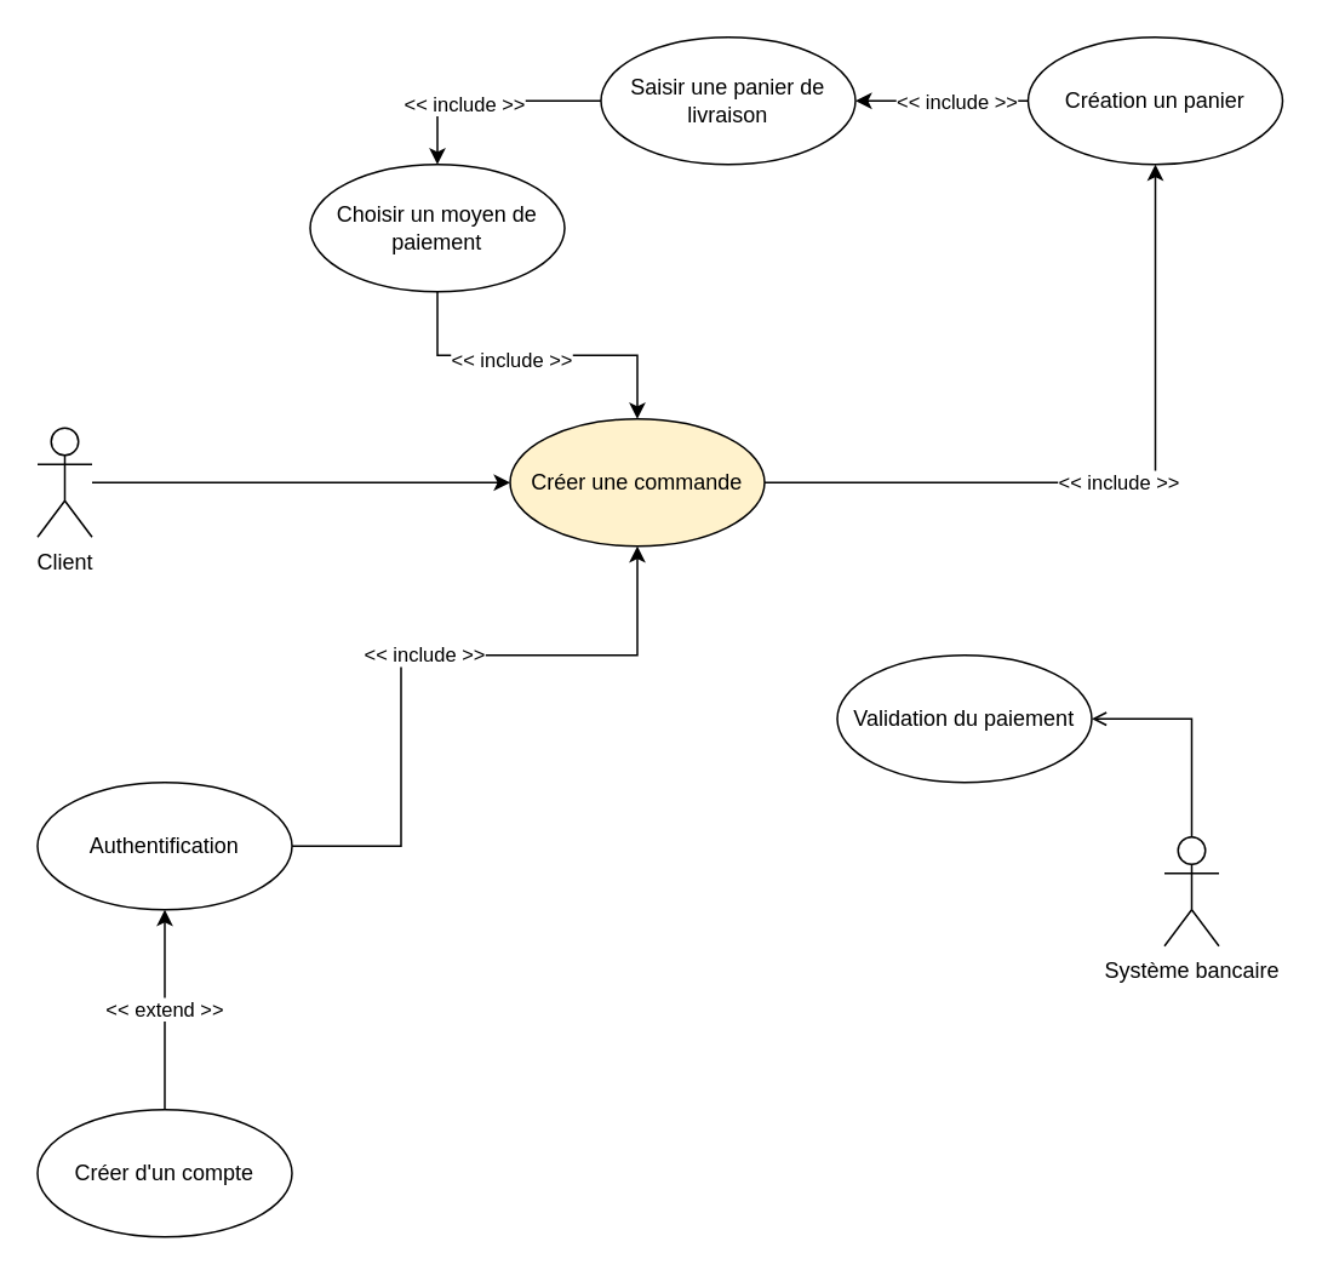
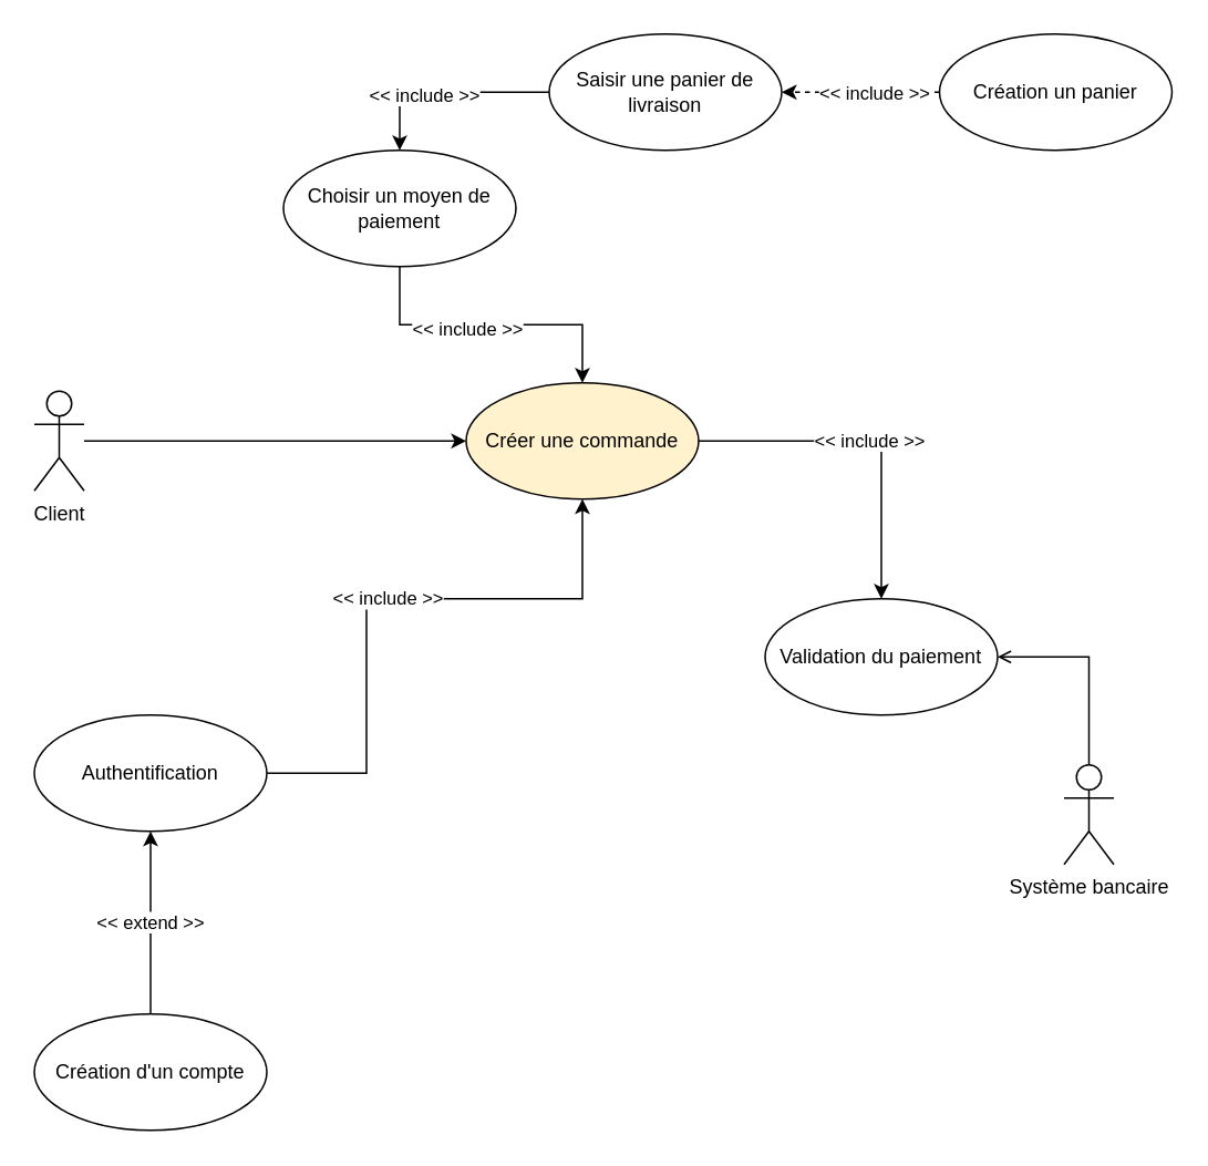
  <mxCell id="0" />
  <mxCell id="1" parent="0" />
  <mxCell id="2" style="edgeStyle=orthogonalEdgeStyle;rounded=0;orthogonalLoop=1;jettySize=auto;html=1;entryX=0;entryY=0.5;entryDx=0;entryDy=0;" parent="1" source="3" target="5" edge="1"><mxGeometry relative="1" as="geometry"><Array as="points"><mxPoint x="90" y="265" /><mxPoint x="90" y="265" /></Array></mxGeometry></mxCell>
  <mxCell id="3" value="Client" style="shape=umlActor;verticalLabelPosition=bottom;verticalAlign=top;html=1;outlineConnect=0;" parent="1" vertex="1"><mxGeometry x="20" y="235" width="30" height="60" as="geometry" /></mxCell>
- <mxCell id="4" value="&amp;lt;&amp;lt; include &amp;gt;&amp;gt;" style="edgeStyle=orthogonalEdgeStyle;rounded=0;orthogonalLoop=1;jettySize=auto;html=1;" parent="1" source="5" target="15" edge="1"><mxGeometry relative="1" as="geometry" /></mxCell>
+ <mxCell id="4" value="&amp;lt;&amp;lt; include &amp;gt;&amp;gt;" style="edgeStyle=orthogonalEdgeStyle;rounded=0;orthogonalLoop=1;jettySize=auto;html=1;entryX=0.5;entryY=0;entryDx=0;entryDy=0;" parent="1" source="5" target="8" edge="1"><mxGeometry relative="1" as="geometry" /></mxCell>
  <mxCell id="5" value="Créer une commande" style="ellipse;whiteSpace=wrap;html=1;fillColor=#fff2cc;" parent="1" vertex="1"><mxGeometry x="280" y="230" width="140" height="70" as="geometry" /></mxCell>
  <mxCell id="6" value="&amp;lt;&amp;lt; include &amp;gt;&amp;gt;" style="edgeStyle=orthogonalEdgeStyle;rounded=0;orthogonalLoop=1;jettySize=auto;html=1;entryX=0.5;entryY=1;entryDx=0;entryDy=0;" parent="1" source="7" target="5" edge="1"><mxGeometry relative="1" as="geometry"><Array as="points"><mxPoint x="220" y="465" /><mxPoint x="220" y="360" /></Array></mxGeometry></mxCell>
  <mxCell id="7" value="Authentification" style="ellipse;whiteSpace=wrap;html=1;" parent="1" vertex="1"><mxGeometry x="20" y="430" width="140" height="70" as="geometry" /></mxCell>
  <mxCell id="8" value="Validation du paiement" style="ellipse;whiteSpace=wrap;html=1;" parent="1" vertex="1"><mxGeometry x="460" y="360" width="140" height="70" as="geometry" /></mxCell>
  <mxCell id="9" style="edgeStyle=orthogonalEdgeStyle;rounded=0;orthogonalLoop=1;jettySize=auto;html=1;entryX=1;entryY=0.5;entryDx=0;entryDy=0;exitX=0.5;exitY=0;exitDx=0;exitDy=0;exitPerimeter=0;endArrow=open;" parent="1" source="10" target="8" edge="1"><mxGeometry relative="1" as="geometry"><Array as="points"><mxPoint x="655" y="395" /></Array></mxGeometry></mxCell>
  <mxCell id="10" value="Système bancaire" style="shape=umlActor;verticalLabelPosition=bottom;verticalAlign=top;html=1;outlineConnect=0;" parent="1" vertex="1"><mxGeometry x="640" y="460" width="30" height="60" as="geometry" /></mxCell>
  <mxCell id="11" value="&amp;lt;&amp;lt; extend &amp;gt;&amp;gt;" style="edgeStyle=orthogonalEdgeStyle;rounded=0;orthogonalLoop=1;jettySize=auto;html=1;" parent="1" source="12" target="7" edge="1"><mxGeometry relative="1" as="geometry" /></mxCell>
- <mxCell id="12" value="Créer d'un compte" style="ellipse;whiteSpace=wrap;html=1;" parent="1" vertex="1"><mxGeometry x="20" y="610" width="140" height="70" as="geometry" /></mxCell>
- <mxCell id="13" style="edgeStyle=orthogonalEdgeStyle;rounded=0;orthogonalLoop=1;jettySize=auto;html=1;entryX=1;entryY=0.5;entryDx=0;entryDy=0;" parent="1" source="15" target="18" edge="1"><mxGeometry relative="1" as="geometry" /></mxCell>
+ <mxCell id="12" value="Création d'un compte" style="ellipse;whiteSpace=wrap;html=1;" parent="1" vertex="1"><mxGeometry x="20" y="610" width="140" height="70" as="geometry" /></mxCell>
+ <mxCell id="13" style="edgeStyle=orthogonalEdgeStyle;rounded=0;orthogonalLoop=1;jettySize=auto;html=1;entryX=1;entryY=0.5;entryDx=0;entryDy=0;dashed=1;" parent="1" source="15" target="18" edge="1"><mxGeometry relative="1" as="geometry" /></mxCell>
  <mxCell id="14" value="&amp;lt;&amp;lt; include &amp;gt;&amp;gt;" style="edgeLabel;html=1;align=center;verticalAlign=middle;resizable=0;points=[];" parent="13" vertex="1" connectable="0"><mxGeometry x="0.114" y="-2" relative="1" as="geometry"><mxPoint x="13" y="2" as="offset" /></mxGeometry></mxCell>
  <mxCell id="15" value="Création un panier" style="ellipse;whiteSpace=wrap;html=1;" parent="1" vertex="1"><mxGeometry x="565" y="20" width="140" height="70" as="geometry" /></mxCell>
  <mxCell id="16" style="edgeStyle=orthogonalEdgeStyle;rounded=0;orthogonalLoop=1;jettySize=auto;html=1;entryX=0.5;entryY=0;entryDx=0;entryDy=0;" edge="1" parent="1" source="18" target="21"><mxGeometry relative="1" as="geometry" /></mxCell>
  <mxCell id="17" value="&amp;lt;&amp;lt; include &amp;gt;&amp;gt;" style="edgeLabel;html=1;align=center;verticalAlign=middle;resizable=0;points=[];" vertex="1" connectable="0" parent="16"><mxGeometry x="0.216" y="1" relative="1" as="geometry"><mxPoint as="offset" /></mxGeometry></mxCell>
  <mxCell id="18" value="Saisir une panier de livraison" style="ellipse;whiteSpace=wrap;html=1;" parent="1" vertex="1"><mxGeometry x="330" y="20" width="140" height="70" as="geometry" /></mxCell>
  <mxCell id="19" style="edgeStyle=orthogonalEdgeStyle;rounded=0;orthogonalLoop=1;jettySize=auto;html=1;entryX=0.5;entryY=0;entryDx=0;entryDy=0;" edge="1" parent="1" source="21" target="5"><mxGeometry relative="1" as="geometry" /></mxCell>
  <mxCell id="20" value="&amp;lt;&amp;lt; include &amp;gt;&amp;gt;" style="edgeLabel;html=1;align=center;verticalAlign=middle;resizable=0;points=[];" vertex="1" connectable="0" parent="19"><mxGeometry x="-0.167" y="-2" relative="1" as="geometry"><mxPoint as="offset" /></mxGeometry></mxCell>
  <mxCell id="21" value="Choisir un moyen de paiement" style="ellipse;whiteSpace=wrap;html=1;" parent="1" vertex="1"><mxGeometry x="170" y="90" width="140" height="70" as="geometry" /></mxCell>
